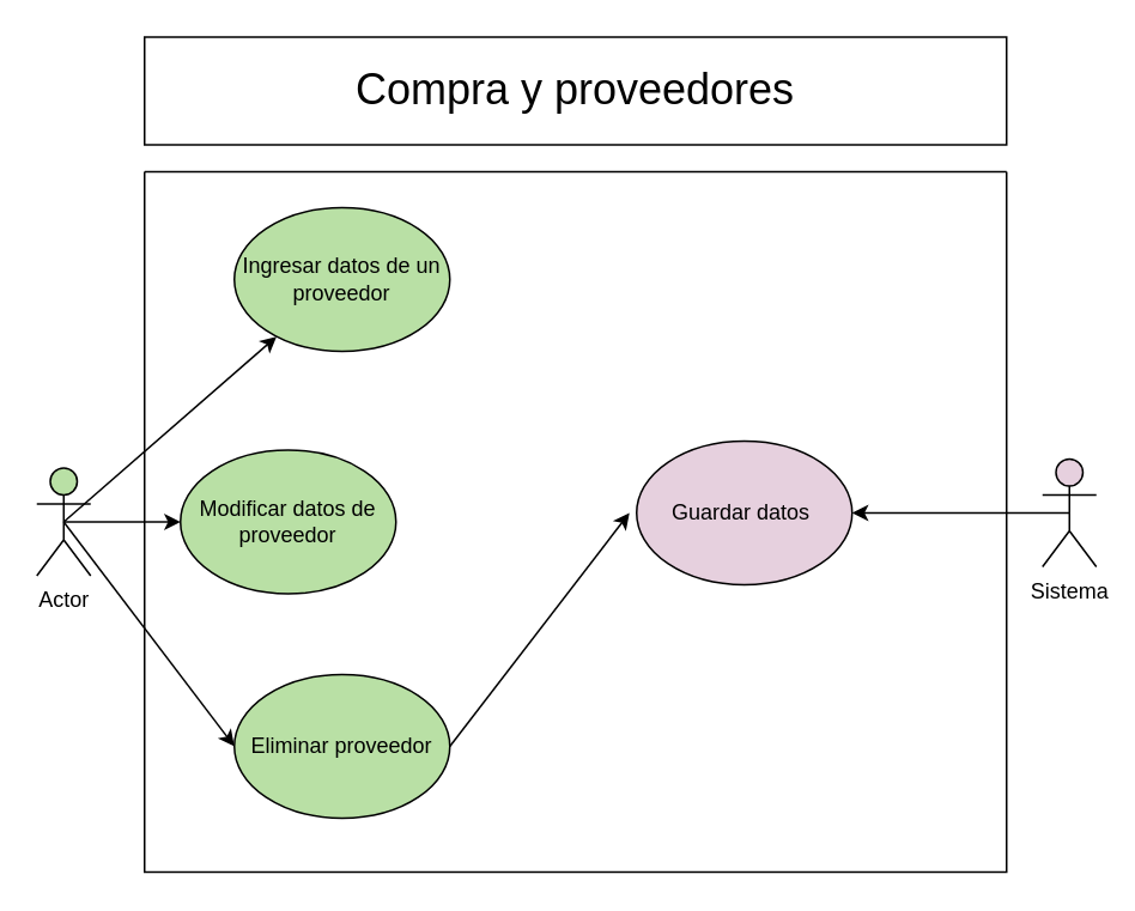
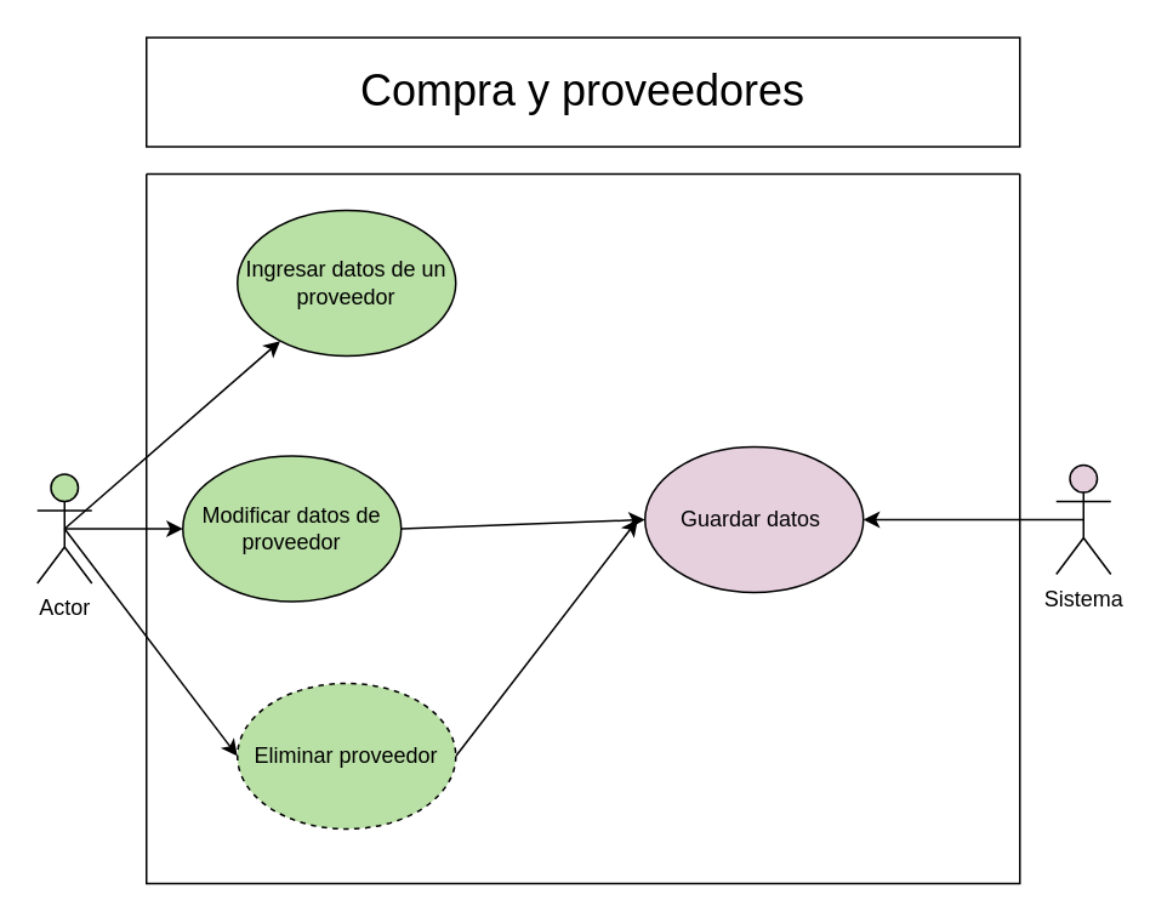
  <mxCell id="0" />
  <mxCell id="1" parent="0" />
  <mxCell id="2" style="rounded=0;orthogonalLoop=1;jettySize=auto;html=1;exitX=0.5;exitY=0.5;exitDx=0;exitDy=0;exitPerimeter=0;" edge="1" parent="1" source="5" target="7"><mxGeometry relative="1" as="geometry" /></mxCell>
  <mxCell id="3" style="edgeStyle=orthogonalEdgeStyle;rounded=0;orthogonalLoop=1;jettySize=auto;html=1;exitX=0.5;exitY=0.5;exitDx=0;exitDy=0;exitPerimeter=0;entryX=0;entryY=0.5;entryDx=0;entryDy=0;" edge="1" parent="1" source="5" target="10"><mxGeometry relative="1" as="geometry" /></mxCell>
  <mxCell id="4" style="rounded=0;orthogonalLoop=1;jettySize=auto;html=1;exitX=0.5;exitY=0.5;exitDx=0;exitDy=0;exitPerimeter=0;entryX=0;entryY=0.5;entryDx=0;entryDy=0;" edge="1" parent="1" source="5" target="12"><mxGeometry relative="1" as="geometry" /></mxCell>
  <mxCell id="5" value="Actor" style="shape=umlActor;verticalLabelPosition=bottom;verticalAlign=top;html=1;outlineConnect=0;fillColor=#B9E0A5;" vertex="1" parent="1"><mxGeometry x="20" y="260" width="30" height="60" as="geometry" /></mxCell>
  <mxCell id="6" value="" style="swimlane;startSize=0;" vertex="1" parent="1"><mxGeometry x="80" y="95" width="480" height="390" as="geometry" /></mxCell>
  <mxCell id="7" value="Ingresar datos de un proveedor" style="ellipse;whiteSpace=wrap;html=1;fillColor=#B9E0A5;" vertex="1" parent="6"><mxGeometry x="50" y="20" width="120" height="80" as="geometry" /></mxCell>
  <mxCell id="8" value="Guardar datos&amp;nbsp;" style="ellipse;whiteSpace=wrap;html=1;fillColor=#E6D0DE;" vertex="1" parent="6"><mxGeometry x="274" y="150" width="120" height="80" as="geometry" /></mxCell>
+ <mxCell id="9" style="rounded=0;orthogonalLoop=1;jettySize=auto;html=1;exitX=1;exitY=0.5;exitDx=0;exitDy=0;entryX=0;entryY=0.5;entryDx=0;entryDy=0;" edge="1" parent="6" source="10" target="8"><mxGeometry relative="1" as="geometry"><mxPoint x="270" y="190" as="targetPoint" /></mxGeometry></mxCell>
  <mxCell id="10" value="Modificar datos de proveedor" style="ellipse;whiteSpace=wrap;html=1;fillColor=#B9E0A5;" vertex="1" parent="6"><mxGeometry x="20" y="155" width="120" height="80" as="geometry" /></mxCell>
  <mxCell id="11" style="rounded=0;orthogonalLoop=1;jettySize=auto;html=1;exitX=1;exitY=0.5;exitDx=0;exitDy=0;" edge="1" parent="6" source="12"><mxGeometry relative="1" as="geometry"><mxPoint x="270" y="190" as="targetPoint" /></mxGeometry></mxCell>
- <mxCell id="12" value="Eliminar proveedor" style="ellipse;whiteSpace=wrap;html=1;fillColor=#B9E0A5;" vertex="1" parent="6"><mxGeometry x="50" y="280" width="120" height="80" as="geometry" /></mxCell>
+ <mxCell id="12" value="Eliminar proveedor" style="ellipse;whiteSpace=wrap;html=1;fillColor=#B9E0A5;dashed=1;" vertex="1" parent="6"><mxGeometry x="50" y="280" width="120" height="80" as="geometry" /></mxCell>
  <mxCell id="13" style="edgeStyle=orthogonalEdgeStyle;rounded=0;orthogonalLoop=1;jettySize=auto;html=1;exitX=0.5;exitY=0.5;exitDx=0;exitDy=0;exitPerimeter=0;entryX=1;entryY=0.5;entryDx=0;entryDy=0;" edge="1" parent="1" source="14" target="8"><mxGeometry relative="1" as="geometry" /></mxCell>
  <mxCell id="14" value="Sistema" style="shape=umlActor;verticalLabelPosition=bottom;verticalAlign=top;html=1;outlineConnect=0;fillColor=#E6D0DE;" vertex="1" parent="1"><mxGeometry x="580" y="255" width="30" height="60" as="geometry" /></mxCell>
  <mxCell id="15" value="&lt;font style=&quot;font-size: 24px;&quot;&gt;Compra y proveedores&lt;/font&gt;" style="rounded=0;whiteSpace=wrap;html=1;" vertex="1" parent="1"><mxGeometry x="80" y="20" width="480" height="60" as="geometry" /></mxCell>
